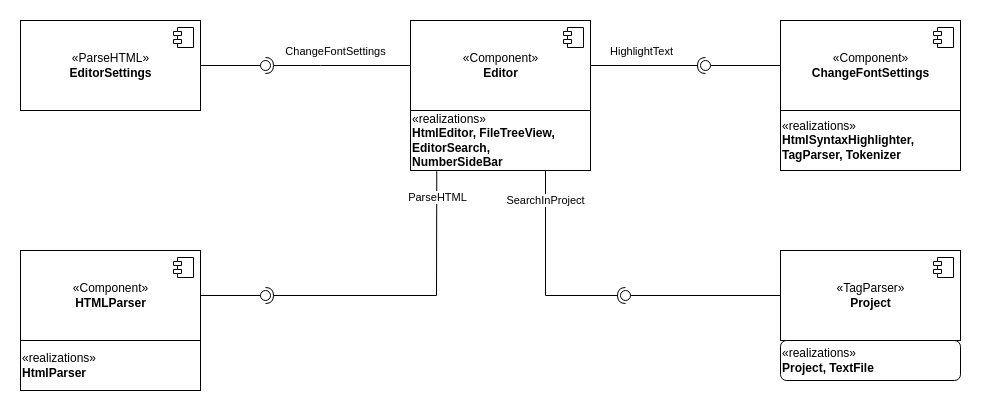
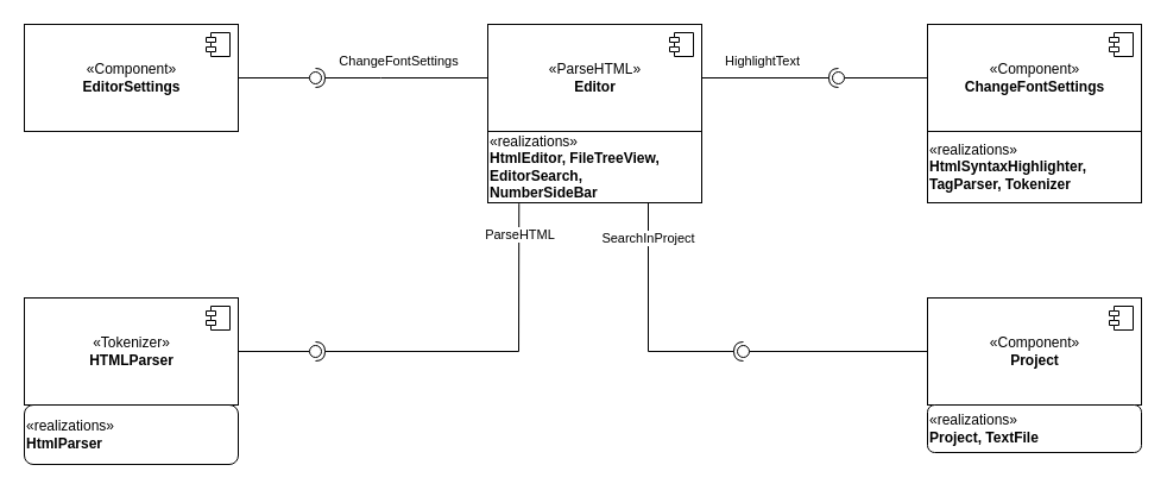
  <mxCell id="0" />
  <mxCell id="1" parent="0" />
  <mxCell id="2" value="" style="rounded=0;orthogonalLoop=1;jettySize=auto;html=1;endArrow=none;endFill=0;sketch=0;sourcePerimeterSpacing=0;targetPerimeterSpacing=0;" edge="1" target="5" parent="1"><mxGeometry relative="1" as="geometry"><mxPoint x="180" y="65" as="sourcePoint" /></mxGeometry></mxCell>
  <mxCell id="3" value="" style="rounded=0;orthogonalLoop=1;jettySize=auto;html=1;endArrow=halfCircle;endFill=0;entryX=0.5;entryY=0.5;endSize=6;strokeWidth=1;sketch=0;exitX=0;exitY=0.5;exitDx=0;exitDy=0;" edge="1" target="5" parent="1" source="22"><mxGeometry relative="1" as="geometry"><mxPoint x="370" y="65" as="sourcePoint" /><Array as="points"><mxPoint x="320" y="65" /></Array></mxGeometry></mxCell>
  <mxCell id="4" value="&lt;div&gt;ChangeFontSettings&lt;/div&gt;" style="edgeLabel;html=1;align=center;verticalAlign=middle;resizable=0;points=[];" vertex="1" connectable="0" parent="3"><mxGeometry x="0.158" relative="1" as="geometry"><mxPoint x="8" y="-15" as="offset" /></mxGeometry></mxCell>
  <mxCell id="5" value="" style="ellipse;whiteSpace=wrap;html=1;align=center;aspect=fixed;resizable=0;points=[];outlineConnect=0;sketch=0;" vertex="1" parent="1"><mxGeometry x="260" y="60" width="10" height="10" as="geometry" /></mxCell>
  <mxCell id="6" value="" style="rounded=0;orthogonalLoop=1;jettySize=auto;html=1;endArrow=none;endFill=0;sketch=0;sourcePerimeterSpacing=0;targetPerimeterSpacing=0;exitX=0;exitY=0.5;exitDx=0;exitDy=0;" edge="1" target="9" parent="1" source="18"><mxGeometry relative="1" as="geometry"><mxPoint x="770" y="65" as="sourcePoint" /></mxGeometry></mxCell>
  <mxCell id="7" value="" style="rounded=0;orthogonalLoop=1;jettySize=auto;html=1;endArrow=halfCircle;endFill=0;entryX=0.5;entryY=0.5;endSize=6;strokeWidth=1;sketch=0;" edge="1" target="9" parent="1" source="22"><mxGeometry relative="1" as="geometry"><mxPoint x="580" y="105" as="sourcePoint" /></mxGeometry></mxCell>
  <mxCell id="8" value="&lt;div&gt;HighlightText&lt;/div&gt;" style="edgeLabel;html=1;align=center;verticalAlign=middle;resizable=0;points=[];" vertex="1" connectable="0" parent="7"><mxGeometry x="-0.264" y="2" relative="1" as="geometry"><mxPoint x="8" y="-13" as="offset" /></mxGeometry></mxCell>
  <mxCell id="9" value="" style="ellipse;whiteSpace=wrap;html=1;align=center;aspect=fixed;resizable=0;points=[];outlineConnect=0;sketch=0;direction=west;rotation=90;" vertex="1" parent="1"><mxGeometry x="700" y="60" width="10" height="10" as="geometry" /></mxCell>
  <mxCell id="10" value="" style="rounded=0;orthogonalLoop=1;jettySize=auto;html=1;endArrow=none;endFill=0;sketch=0;sourcePerimeterSpacing=0;targetPerimeterSpacing=0;exitX=1;exitY=0.5;exitDx=0;exitDy=0;" edge="1" target="13" parent="1" source="26"><mxGeometry relative="1" as="geometry"><mxPoint x="120" y="325" as="sourcePoint" /></mxGeometry></mxCell>
  <mxCell id="11" value="" style="rounded=0;orthogonalLoop=1;jettySize=auto;html=1;endArrow=halfCircle;endFill=0;entryX=0.5;entryY=0.5;endSize=6;strokeWidth=1;sketch=0;exitX=0.146;exitY=1.011;exitDx=0;exitDy=0;exitPerimeter=0;" edge="1" target="13" parent="1" source="24"><mxGeometry relative="1" as="geometry"><mxPoint x="240" y="200" as="sourcePoint" /><Array as="points"><mxPoint x="436" y="295" /></Array></mxGeometry></mxCell>
  <mxCell id="12" value="&lt;div&gt;ParseHTML&lt;/div&gt;" style="edgeLabel;html=1;align=center;verticalAlign=middle;resizable=0;points=[];" vertex="1" connectable="0" parent="11"><mxGeometry x="-0.321" relative="1" as="geometry"><mxPoint y="-74" as="offset" /></mxGeometry></mxCell>
  <mxCell id="13" value="" style="ellipse;whiteSpace=wrap;html=1;align=center;aspect=fixed;resizable=0;points=[];outlineConnect=0;sketch=0;" vertex="1" parent="1"><mxGeometry x="260" y="290" width="10" height="10" as="geometry" /></mxCell>
  <mxCell id="14" value="" style="group" vertex="1" connectable="0" parent="1"><mxGeometry x="20" y="20" width="180" height="140" as="geometry" /></mxCell>
- <mxCell id="15" value="«ParseHTML»&lt;br&gt;&lt;div&gt;&lt;b&gt;EditorSettings&lt;/b&gt;&lt;/div&gt;" style="html=1;dropTarget=0;" vertex="1" parent="14"><mxGeometry width="180" height="90" as="geometry" /></mxCell>
+ <mxCell id="15" value="«Component»&lt;br&gt;&lt;div&gt;&lt;b&gt;EditorSettings&lt;/b&gt;&lt;/div&gt;" style="html=1;dropTarget=0;" vertex="1" parent="14"><mxGeometry width="180" height="90" as="geometry" /></mxCell>
  <mxCell id="16" value="" style="shape=module;jettyWidth=8;jettyHeight=4;" vertex="1" parent="15"><mxGeometry x="1" width="20" height="20" relative="1" as="geometry"><mxPoint x="-27" y="7" as="offset" /></mxGeometry></mxCell>
  <mxCell id="17" value="" style="group" vertex="1" connectable="0" parent="1"><mxGeometry x="780" y="20" width="180" height="150" as="geometry" /></mxCell>
  <mxCell id="18" value="«Component»&lt;br&gt;&lt;b&gt;ChangeFontSettings&lt;/b&gt;" style="html=1;dropTarget=0;" vertex="1" parent="17"><mxGeometry width="180" height="90" as="geometry" /></mxCell>
  <mxCell id="19" value="" style="shape=module;jettyWidth=8;jettyHeight=4;" vertex="1" parent="18"><mxGeometry x="1" width="20" height="20" relative="1" as="geometry"><mxPoint x="-27" y="7" as="offset" /></mxGeometry></mxCell>
  <mxCell id="20" value="&lt;div align=&quot;left&quot;&gt;«realizations»&lt;br&gt;&lt;b&gt;HtmlSyntaxHighlighter, &lt;br&gt;&lt;/b&gt;&lt;/div&gt;&lt;div align=&quot;left&quot;&gt;&lt;b&gt;TagParser, Tokenizer&lt;br&gt;&lt;/b&gt;&lt;/div&gt;" style="html=1;align=left;" vertex="1" parent="17"><mxGeometry y="90" width="180" height="60" as="geometry" /></mxCell>
  <mxCell id="21" value="" style="group" vertex="1" connectable="0" parent="1"><mxGeometry x="410" y="20" width="180" height="150" as="geometry" /></mxCell>
- <mxCell id="22" value="«Component»&lt;br&gt;&lt;b&gt;Editor&lt;/b&gt;" style="html=1;dropTarget=0;" vertex="1" parent="21"><mxGeometry width="180" height="90" as="geometry" /></mxCell>
+ <mxCell id="22" value="«ParseHTML»&lt;br&gt;&lt;b&gt;Editor&lt;/b&gt;" style="html=1;dropTarget=0;" vertex="1" parent="21"><mxGeometry width="180" height="90" as="geometry" /></mxCell>
  <mxCell id="23" value="" style="shape=module;jettyWidth=8;jettyHeight=4;" vertex="1" parent="22"><mxGeometry x="1" width="20" height="20" relative="1" as="geometry"><mxPoint x="-27" y="7" as="offset" /></mxGeometry></mxCell>
  <mxCell id="24" value="&lt;div align=&quot;left&quot;&gt;«realizations»&lt;/div&gt;&lt;div align=&quot;left&quot;&gt;&lt;b&gt;HtmlEditor, FileTreeView,&lt;/b&gt;&lt;/div&gt;&lt;div align=&quot;left&quot;&gt;&lt;b&gt;EditorSearch,&lt;/b&gt;&lt;/div&gt;&lt;div align=&quot;left&quot;&gt;&lt;b&gt;NumberSideBar&lt;br&gt;&lt;/b&gt;&lt;/div&gt;" style="html=1;align=left;" vertex="1" parent="21"><mxGeometry y="90" width="180" height="60" as="geometry" /></mxCell>
  <mxCell id="25" value="" style="group" vertex="1" connectable="0" parent="1"><mxGeometry x="20" y="250" width="180" height="140" as="geometry" /></mxCell>
- <mxCell id="26" value="&lt;div&gt;«Component»&lt;/div&gt;&lt;b&gt;HTMLParser&lt;/b&gt;" style="html=1;dropTarget=0;" vertex="1" parent="25"><mxGeometry width="180" height="90" as="geometry" /></mxCell>
+ <mxCell id="26" value="&lt;div&gt;«Tokenizer»&lt;/div&gt;&lt;b&gt;HTMLParser&lt;/b&gt;" style="html=1;dropTarget=0;" vertex="1" parent="25"><mxGeometry width="180" height="90" as="geometry" /></mxCell>
  <mxCell id="27" value="" style="shape=module;jettyWidth=8;jettyHeight=4;" vertex="1" parent="26"><mxGeometry x="1" width="20" height="20" relative="1" as="geometry"><mxPoint x="-27" y="7" as="offset" /></mxGeometry></mxCell>
- <mxCell id="28" value="&lt;div align=&quot;left&quot;&gt;«realizations»&lt;/div&gt;&lt;div align=&quot;left&quot;&gt;&lt;b&gt;HtmlParser&lt;/b&gt;&lt;br&gt;&lt;b&gt;&lt;/b&gt;&lt;/div&gt;" style="html=1;align=left;" vertex="1" parent="25"><mxGeometry y="90" width="180" height="50" as="geometry" /></mxCell>
+ <mxCell id="28" value="&lt;div align=&quot;left&quot;&gt;«realizations»&lt;/div&gt;&lt;div align=&quot;left&quot;&gt;&lt;b&gt;HtmlParser&lt;/b&gt;&lt;br&gt;&lt;b&gt;&lt;/b&gt;&lt;/div&gt;" style="html=1;align=left;rounded=1;" vertex="1" parent="25"><mxGeometry y="90" width="180" height="50" as="geometry" /></mxCell>
  <mxCell id="29" value="" style="group" vertex="1" connectable="0" parent="1"><mxGeometry x="780" y="250" width="180" height="130" as="geometry" /></mxCell>
- <mxCell id="30" value="«TagParser»&lt;br&gt;&lt;b&gt;Project&lt;/b&gt;" style="html=1;dropTarget=0;" vertex="1" parent="29"><mxGeometry width="180" height="90" as="geometry" /></mxCell>
+ <mxCell id="30" value="«Component»&lt;br&gt;&lt;b&gt;Project&lt;/b&gt;" style="html=1;dropTarget=0;" vertex="1" parent="29"><mxGeometry width="180" height="90" as="geometry" /></mxCell>
  <mxCell id="31" value="" style="shape=module;jettyWidth=8;jettyHeight=4;" vertex="1" parent="30"><mxGeometry x="1" width="20" height="20" relative="1" as="geometry"><mxPoint x="-27" y="7" as="offset" /></mxGeometry></mxCell>
  <mxCell id="32" value="&lt;div align=&quot;left&quot;&gt;«realizations»&lt;/div&gt;&lt;div align=&quot;left&quot;&gt;&lt;b&gt;Project, TextFile&lt;/b&gt;&lt;br&gt;&lt;/div&gt;" style="html=1;align=left;rounded=1;" vertex="1" parent="29"><mxGeometry y="90" width="180" height="40" as="geometry" /></mxCell>
  <mxCell id="33" value="" style="rounded=0;orthogonalLoop=1;jettySize=auto;html=1;endArrow=none;endFill=0;sketch=0;sourcePerimeterSpacing=0;targetPerimeterSpacing=0;exitX=0;exitY=0.5;exitDx=0;exitDy=0;" edge="1" target="36" parent="1" source="30"><mxGeometry relative="1" as="geometry"><mxPoint x="510" y="155" as="sourcePoint" /></mxGeometry></mxCell>
  <mxCell id="34" value="" style="rounded=0;orthogonalLoop=1;jettySize=auto;html=1;endArrow=halfCircle;endFill=0;entryX=0.5;entryY=0.5;endSize=6;strokeWidth=1;sketch=0;exitX=0.75;exitY=1;exitDx=0;exitDy=0;" edge="1" target="36" parent="1" source="24"><mxGeometry relative="1" as="geometry"><mxPoint x="540" y="295" as="sourcePoint" /><Array as="points"><mxPoint x="545" y="295" /></Array></mxGeometry></mxCell>
  <mxCell id="35" value="SearchInProject" style="edgeLabel;html=1;align=center;verticalAlign=middle;resizable=0;points=[];" vertex="1" connectable="0" parent="34"><mxGeometry x="-0.714" y="-1" relative="1" as="geometry"><mxPoint as="offset" /></mxGeometry></mxCell>
  <mxCell id="36" value="" style="ellipse;whiteSpace=wrap;html=1;align=center;aspect=fixed;resizable=0;points=[];outlineConnect=0;sketch=0;" vertex="1" parent="1"><mxGeometry x="620" y="290" width="10" height="10" as="geometry" /></mxCell>
